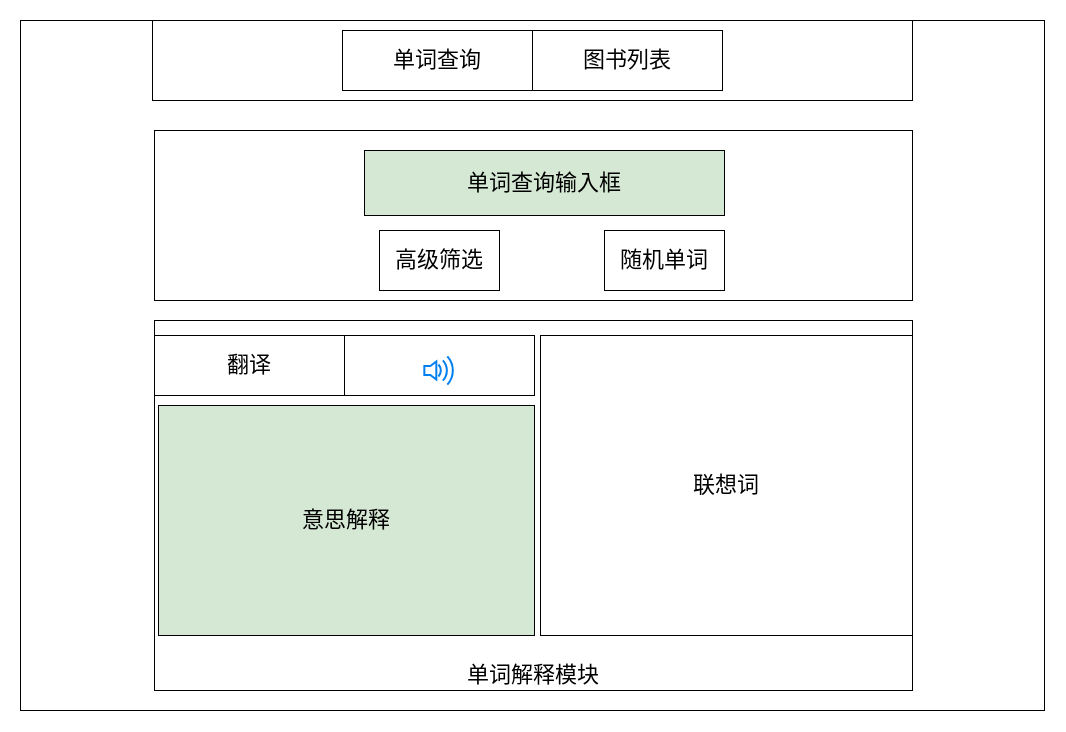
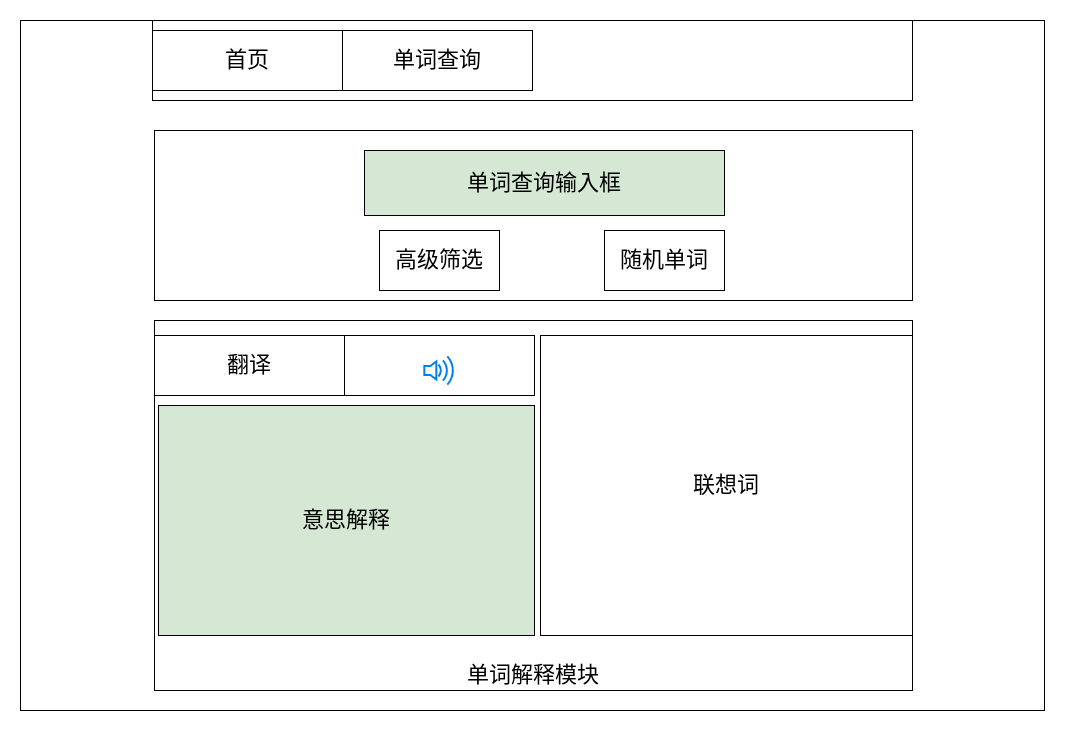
  <mxCell id="0" />
  <mxCell id="1" parent="0" />
  <mxCell id="2" value="" style="rounded=0;whiteSpace=wrap;html=1;" vertex="1" parent="1"><mxGeometry width="1024" height="690" as="geometry" x="20" y="20" /></mxCell>
  <mxCell id="3" value="" style="rounded=0;whiteSpace=wrap;html=1;" vertex="1" parent="1"><mxGeometry x="152" width="760" height="80" as="geometry" y="20" /></mxCell>
+ <mxCell id="4" value="&lt;font style=&quot;font-size: 22px&quot;&gt;首页&lt;/font&gt;" style="rounded=0;whiteSpace=wrap;html=1;" vertex="1" parent="1"><mxGeometry x="152" y="30" width="190" height="60" as="geometry" /></mxCell>
  <mxCell id="5" value="&lt;font style=&quot;font-size: 22px&quot;&gt;单词查询&lt;/font&gt;" style="rounded=0;whiteSpace=wrap;html=1;" vertex="1" parent="1"><mxGeometry x="342" y="30" width="190" height="60" as="geometry" /></mxCell>
- <mxCell id="6" value="&lt;font style=&quot;font-size: 22px&quot;&gt;图书列表&lt;/font&gt;" style="rounded=0;whiteSpace=wrap;html=1;" vertex="1" parent="1"><mxGeometry x="532" y="30" width="190" height="60" as="geometry" /></mxCell>
  <mxCell id="7" value="" style="rounded=0;whiteSpace=wrap;html=1;" vertex="1" parent="1"><mxGeometry x="154" y="130" width="758" height="170" as="geometry" /></mxCell>
  <mxCell id="8" value="&lt;font style=&quot;font-size: 22px&quot;&gt;单词查询输入框&lt;/font&gt;" style="rounded=0;whiteSpace=wrap;html=1;fillColor=#d5e8d4;" vertex="1" parent="1"><mxGeometry x="364" y="150" width="360" height="65" as="geometry" /></mxCell>
  <mxCell id="9" value="&lt;font style=&quot;font-size: 22px&quot;&gt;高级筛选&lt;/font&gt;" style="rounded=0;whiteSpace=wrap;html=1;" vertex="1" parent="1"><mxGeometry x="379" y="230" width="120" height="60" as="geometry" /></mxCell>
  <mxCell id="10" value="&lt;font style=&quot;font-size: 22px&quot;&gt;随机单词&lt;/font&gt;" style="rounded=0;whiteSpace=wrap;html=1;" vertex="1" parent="1"><mxGeometry x="604" y="230" width="120" height="60" as="geometry" /></mxCell>
  <mxCell id="11" value="&lt;span style=&quot;font-size: 22px&quot;&gt;单词解释模块&lt;/span&gt;" style="rounded=0;whiteSpace=wrap;html=1;verticalAlign=bottom;" vertex="1" parent="1"><mxGeometry x="154" y="320" width="758" height="370" as="geometry" /></mxCell>
  <mxCell id="12" value="&lt;font style=&quot;font-size: 22px&quot;&gt;联想词&lt;/font&gt;" style="rounded=0;whiteSpace=wrap;html=1;" vertex="1" parent="1"><mxGeometry x="540" y="335" width="372" height="300" as="geometry" /></mxCell>
  <mxCell id="13" value="&lt;font style=&quot;font-size: 22px&quot;&gt;意思解释&lt;/font&gt;" style="rounded=0;whiteSpace=wrap;html=1;fillColor=#d5e8d4;" vertex="1" parent="1"><mxGeometry x="158" y="405" width="376" height="230" as="geometry" /></mxCell>
  <mxCell id="14" value="&lt;font style=&quot;font-size: 22px&quot;&gt;翻译&lt;/font&gt;" style="rounded=0;whiteSpace=wrap;html=1;" vertex="1" parent="1"><mxGeometry x="154" y="335" width="190" height="60" as="geometry" /></mxCell>
  <mxCell id="15" value="" style="rounded=0;whiteSpace=wrap;html=1;" vertex="1" parent="1"><mxGeometry x="344" y="335" width="190" height="60" as="geometry" /></mxCell>
  <mxCell id="16" value="" style="html=1;verticalLabelPosition=bottom;align=center;labelBackgroundColor=#ffffff;verticalAlign=top;strokeWidth=2;strokeColor=#0080F0;shadow=0;dashed=0;shape=mxgraph.ios7.icons.volume_2;pointerEvents=1" vertex="1" parent="1"><mxGeometry x="423.85" y="355.9" width="30.3" height="28.2" as="geometry" /></mxCell>
